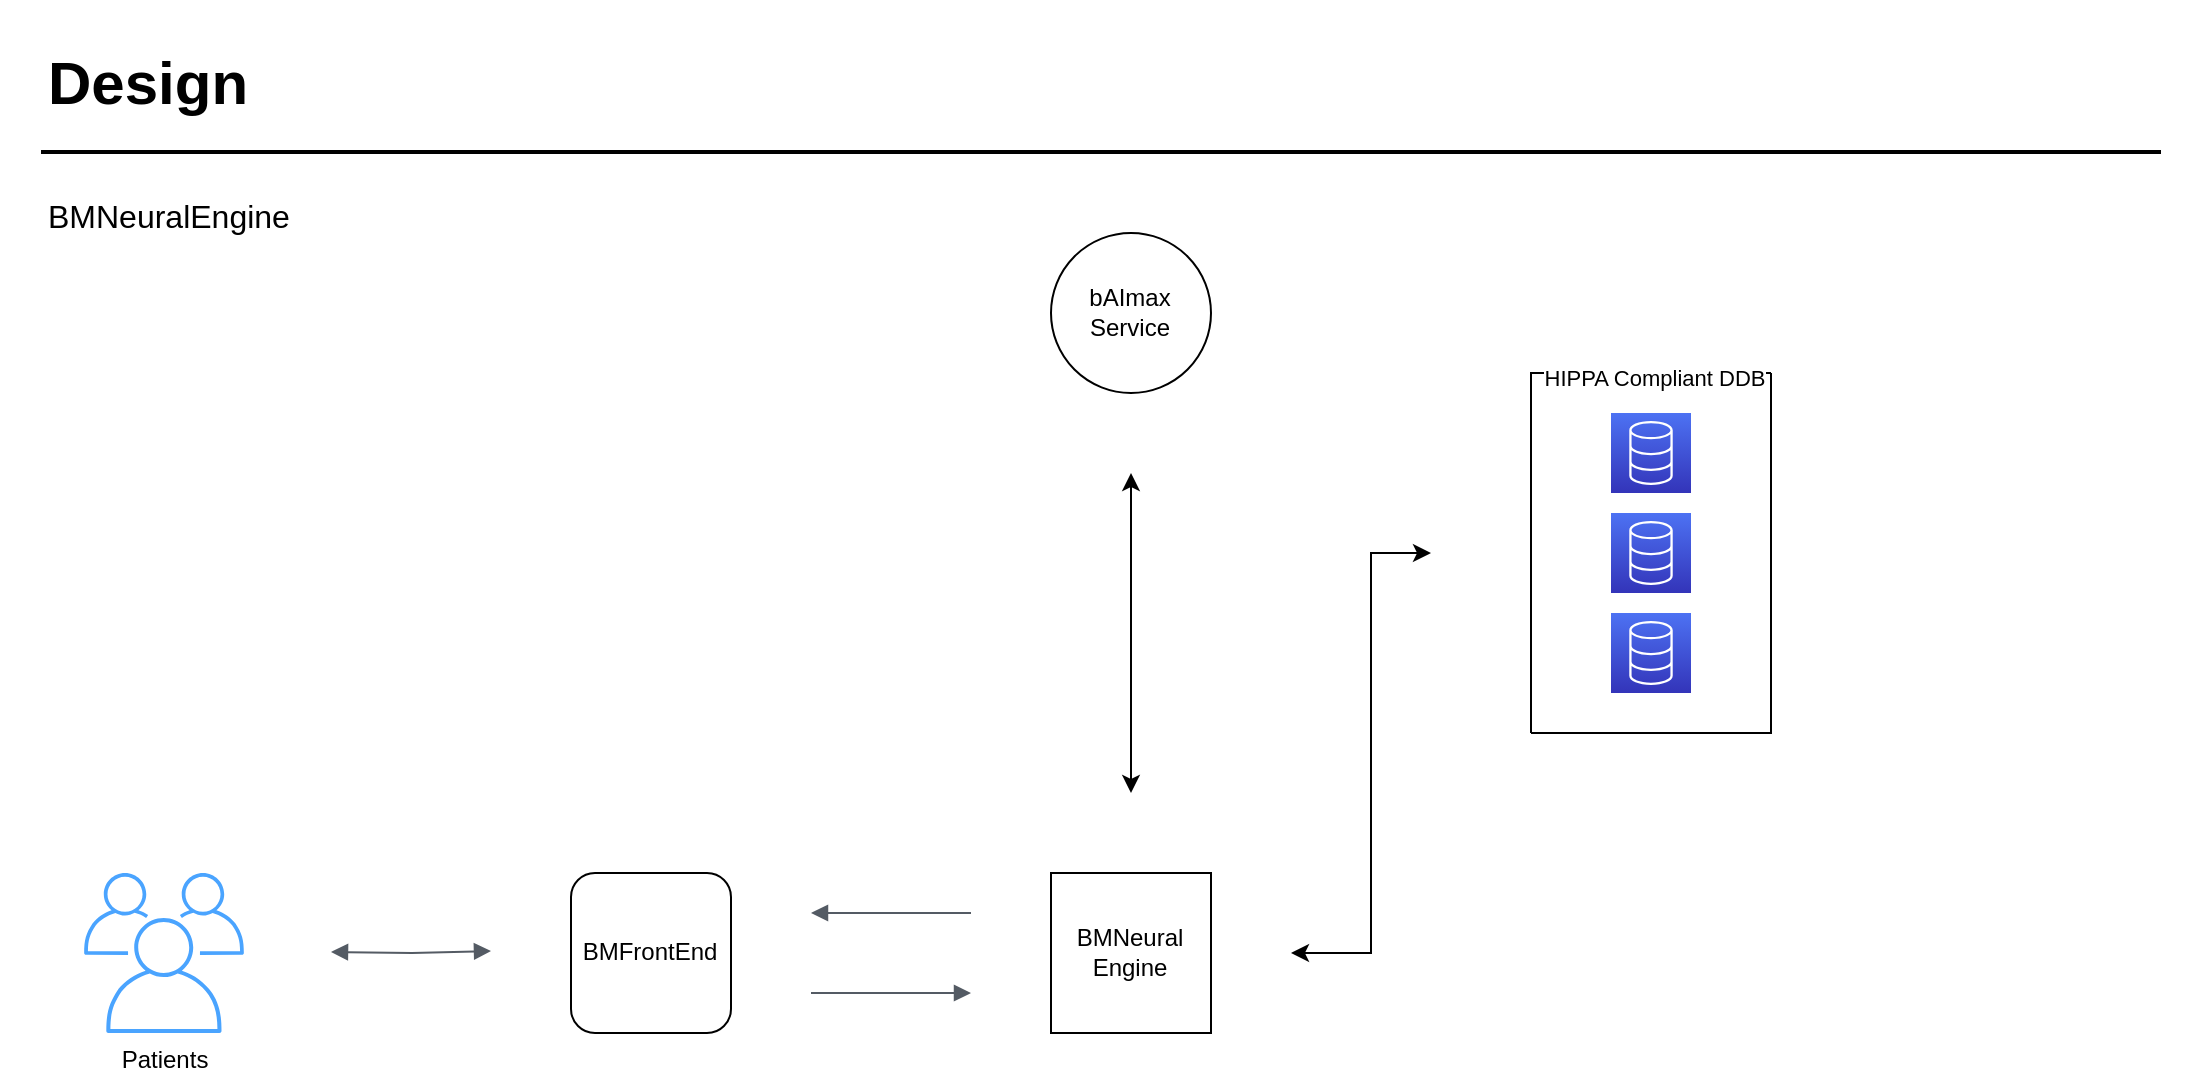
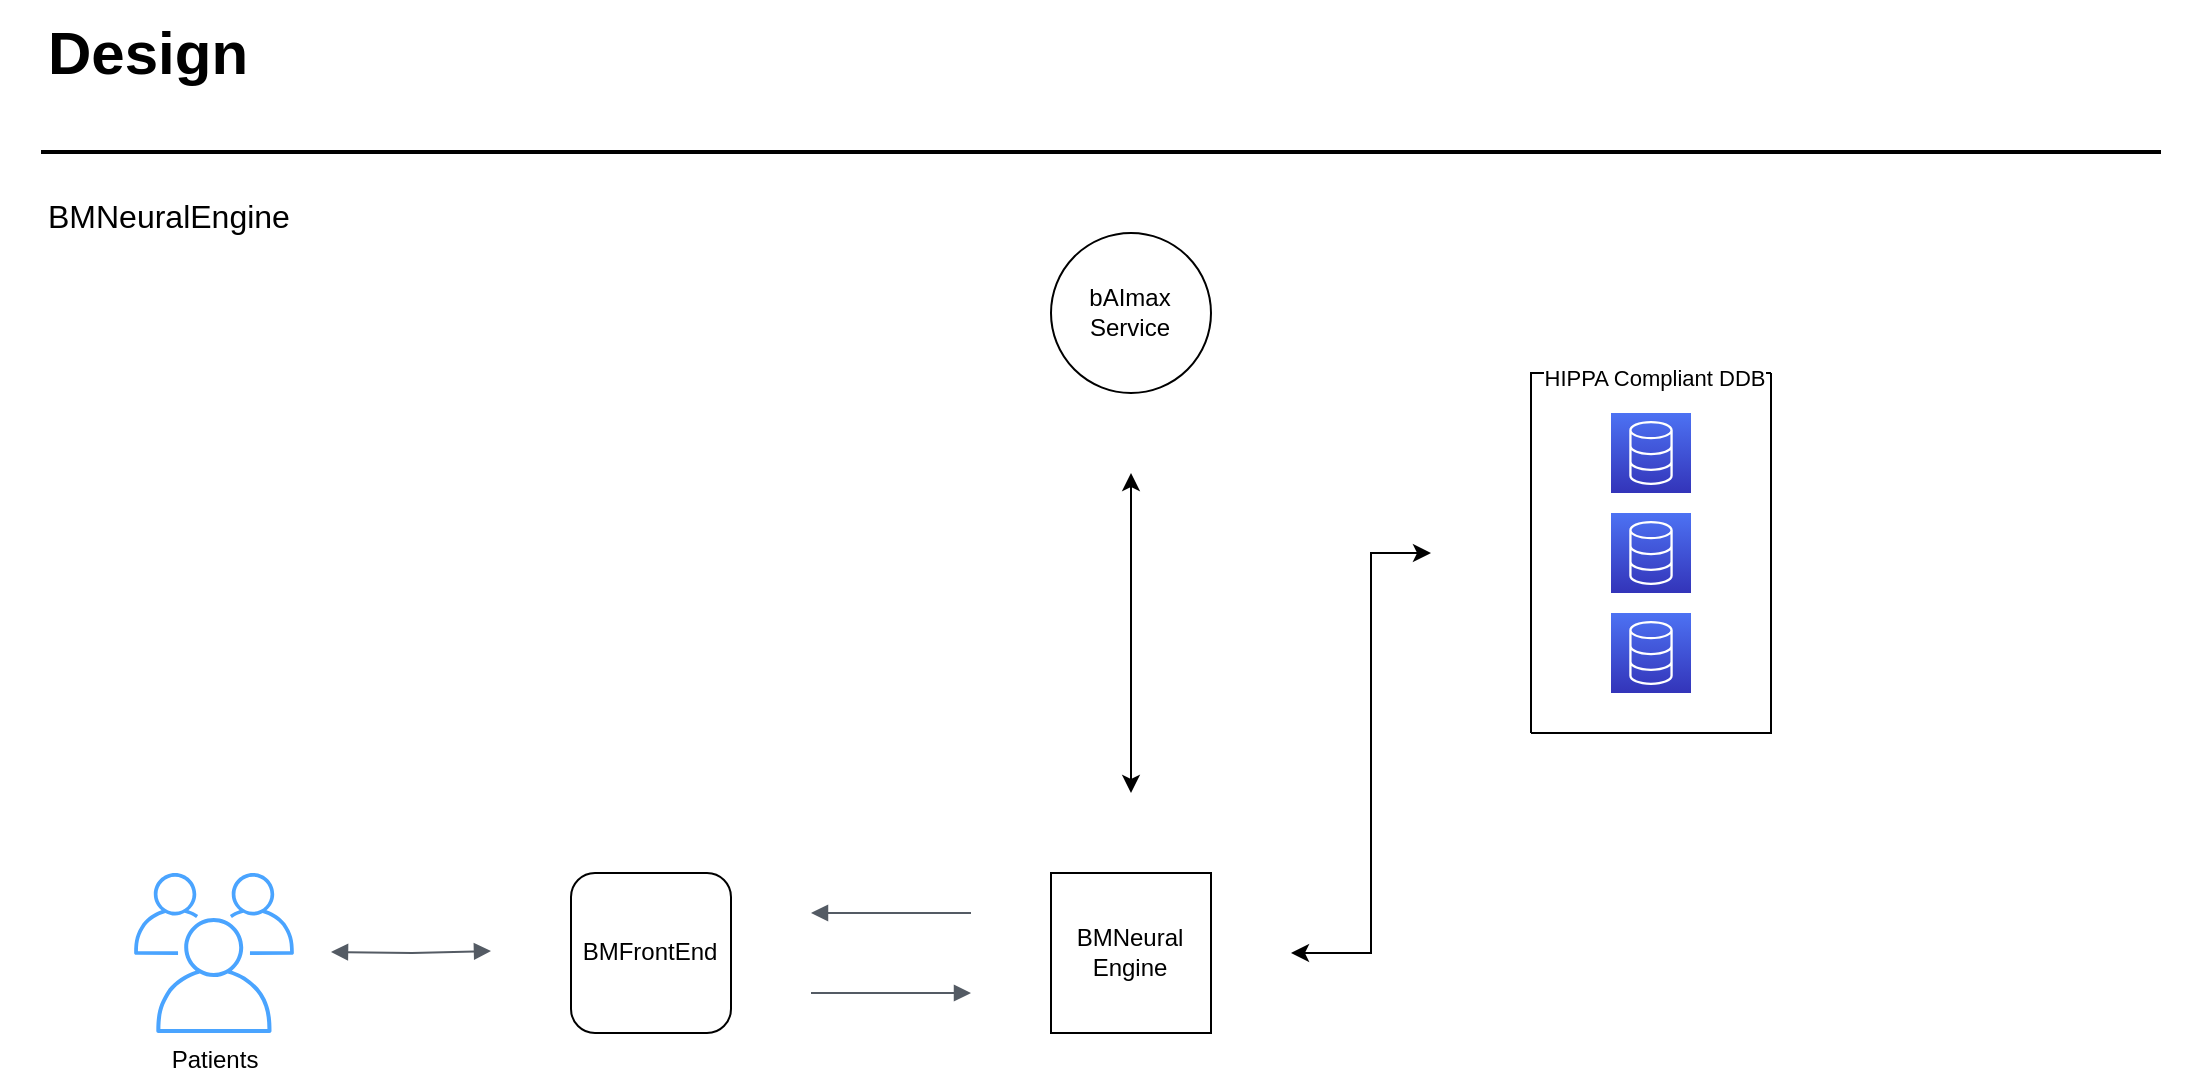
  <mxCell id="0" />
  <mxCell id="1" parent="0" />
- <mxCell id="2" value="Design" style="text;html=1;resizable=0;points=[];autosize=1;align=left;verticalAlign=top;spacingTop=-4;fontSize=30;fontStyle=1" parent="1" vertex="1"><mxGeometry x="21.5" y="20.5" width="120" height="40" as="geometry" /></mxCell>
+ <mxCell id="2" value="Design" style="text;html=1;resizable=0;points=[];autosize=1;align=left;verticalAlign=top;spacingTop=-4;fontSize=30;fontStyle=1" parent="1" vertex="1"><mxGeometry x="21.5" y="5.5" width="120" height="40" as="geometry" /></mxCell>
  <mxCell id="3" value="BMNeuralEngine" style="text;html=1;resizable=0;points=[];autosize=1;align=left;verticalAlign=top;spacingTop=-4;fontSize=16;" parent="1" vertex="1"><mxGeometry x="21.5" y="96" width="150" height="30" as="geometry" /></mxCell>
  <mxCell id="4" value="" style="line;strokeWidth=2;html=1;fontSize=14;" parent="1" vertex="1"><mxGeometry x="20" y="70.5" width="1060" height="10" as="geometry" /></mxCell>
- <mxCell id="5" value="Patients" style="sketch=0;outlineConnect=0;dashed=0;verticalLabelPosition=bottom;verticalAlign=top;align=center;html=1;fontSize=12;fontStyle=0;aspect=fixed;shape=mxgraph.aws4.illustration_users;pointerEvents=1;fillColor=#4AA4FF;" vertex="1" parent="1"><mxGeometry x="41.5" y="436" width="80" height="80" as="geometry" /></mxCell>
+ <mxCell id="5" value="Patients" style="sketch=0;outlineConnect=0;dashed=0;verticalLabelPosition=bottom;verticalAlign=top;align=center;html=1;fontSize=12;fontStyle=0;aspect=fixed;shape=mxgraph.aws4.illustration_users;pointerEvents=1;fillColor=#4AA4FF;" vertex="1" parent="1"><mxGeometry x="66.5" y="436" width="80" height="80" as="geometry" /></mxCell>
  <mxCell id="6" value="" style="edgeStyle=orthogonalEdgeStyle;html=1;endArrow=block;elbow=vertical;startArrow=block;startFill=1;endFill=1;strokeColor=#545B64;rounded=0;" edge="1" parent="1"><mxGeometry width="100" relative="1" as="geometry"><mxPoint x="165" y="475.47" as="sourcePoint" /><mxPoint x="245" y="475" as="targetPoint" /></mxGeometry></mxCell>
  <mxCell id="7" value="BMFrontEnd" style="whiteSpace=wrap;html=1;aspect=fixed;rounded=1;" vertex="1" parent="1"><mxGeometry x="285" y="436" width="80" height="80" as="geometry" /></mxCell>
  <mxCell id="8" value="" style="edgeStyle=orthogonalEdgeStyle;html=1;endArrow=block;elbow=vertical;startArrow=none;endFill=1;strokeColor=#545B64;rounded=0;" edge="1" parent="1"><mxGeometry width="100" relative="1" as="geometry"><mxPoint x="405" y="496" as="sourcePoint" /><mxPoint x="485" y="496" as="targetPoint" /></mxGeometry></mxCell>
  <mxCell id="9" value="BMNeural Engine" style="whiteSpace=wrap;html=1;aspect=fixed;" vertex="1" parent="1"><mxGeometry x="525" y="436" width="80" height="80" as="geometry" /></mxCell>
  <mxCell id="10" value="" style="edgeStyle=orthogonalEdgeStyle;html=1;endArrow=none;elbow=vertical;startArrow=block;startFill=1;strokeColor=#545B64;rounded=0;" edge="1" parent="1"><mxGeometry width="100" relative="1" as="geometry"><mxPoint x="405" y="456" as="sourcePoint" /><mxPoint x="485" y="456" as="targetPoint" /><Array as="points"><mxPoint x="425" y="456" /><mxPoint x="425" y="456" /></Array></mxGeometry></mxCell>
  <mxCell id="11" value="" style="sketch=0;points=[[0,0,0],[0.25,0,0],[0.5,0,0],[0.75,0,0],[1,0,0],[0,1,0],[0.25,1,0],[0.5,1,0],[0.75,1,0],[1,1,0],[0,0.25,0],[0,0.5,0],[0,0.75,0],[1,0.25,0],[1,0.5,0],[1,0.75,0]];outlineConnect=0;fontColor=#232F3E;gradientColor=#4D72F3;gradientDirection=north;fillColor=#3334B9;strokeColor=#ffffff;dashed=0;verticalLabelPosition=bottom;verticalAlign=top;align=center;html=1;fontSize=12;fontStyle=0;aspect=fixed;shape=mxgraph.aws4.resourceIcon;resIcon=mxgraph.aws4.database;" vertex="1" parent="1"><mxGeometry x="805" y="206" width="40" height="40" as="geometry" /></mxCell>
  <mxCell id="12" value="" style="sketch=0;points=[[0,0,0],[0.25,0,0],[0.5,0,0],[0.75,0,0],[1,0,0],[0,1,0],[0.25,1,0],[0.5,1,0],[0.75,1,0],[1,1,0],[0,0.25,0],[0,0.5,0],[0,0.75,0],[1,0.25,0],[1,0.5,0],[1,0.75,0]];outlineConnect=0;fontColor=#232F3E;gradientColor=#4D72F3;gradientDirection=north;fillColor=#3334B9;strokeColor=#ffffff;dashed=0;verticalLabelPosition=bottom;verticalAlign=top;align=center;html=1;fontSize=12;fontStyle=0;aspect=fixed;shape=mxgraph.aws4.resourceIcon;resIcon=mxgraph.aws4.database;" vertex="1" parent="1"><mxGeometry x="805" y="256" width="40" height="40" as="geometry" /></mxCell>
  <mxCell id="13" value="" style="sketch=0;points=[[0,0,0],[0.25,0,0],[0.5,0,0],[0.75,0,0],[1,0,0],[0,1,0],[0.25,1,0],[0.5,1,0],[0.75,1,0],[1,1,0],[0,0.25,0],[0,0.5,0],[0,0.75,0],[1,0.25,0],[1,0.5,0],[1,0.75,0]];outlineConnect=0;fontColor=#232F3E;gradientColor=#4D72F3;gradientDirection=north;fillColor=#3334B9;strokeColor=#ffffff;dashed=0;verticalLabelPosition=bottom;verticalAlign=top;align=center;html=1;fontSize=12;fontStyle=0;aspect=fixed;shape=mxgraph.aws4.resourceIcon;resIcon=mxgraph.aws4.database;" vertex="1" parent="1"><mxGeometry x="805" y="306" width="40" height="40" as="geometry" /></mxCell>
  <mxCell id="14" value="" style="endArrow=none;html=1;rounded=0;" edge="1" parent="1"><mxGeometry width="50" height="50" relative="1" as="geometry"><mxPoint x="765" y="366" as="sourcePoint" /><mxPoint x="885" y="186" as="targetPoint" /><Array as="points"><mxPoint x="885" y="366" /></Array></mxGeometry></mxCell>
  <mxCell id="15" value="" style="endArrow=none;html=1;rounded=0;" edge="1" parent="1"><mxGeometry width="50" height="50" relative="1" as="geometry"><mxPoint x="765" y="366" as="sourcePoint" /><mxPoint x="885" y="186" as="targetPoint" /><Array as="points"><mxPoint x="765" y="186" /></Array></mxGeometry></mxCell>
  <mxCell id="16" value="HIPPA Compliant DDB" style="edgeLabel;html=1;align=center;verticalAlign=middle;resizable=0;points=[];" vertex="1" connectable="0" parent="15"><mxGeometry x="0.617" y="-2" relative="1" as="geometry"><mxPoint x="-2" as="offset" /></mxGeometry></mxCell>
  <mxCell id="17" value="" style="endArrow=classic;startArrow=classic;html=1;rounded=0;" edge="1" parent="1"><mxGeometry width="50" height="50" relative="1" as="geometry"><mxPoint x="645" y="476" as="sourcePoint" /><mxPoint x="715" y="276" as="targetPoint" /><Array as="points"><mxPoint x="685" y="476" /><mxPoint x="685" y="276" /></Array></mxGeometry></mxCell>
  <mxCell id="18" value="" style="endArrow=classic;startArrow=classic;html=1;rounded=0;" edge="1" parent="1"><mxGeometry width="50" height="50" relative="1" as="geometry"><mxPoint x="565" y="396" as="sourcePoint" /><mxPoint x="565" y="236" as="targetPoint" /><Array as="points"><mxPoint x="565" y="316" /></Array></mxGeometry></mxCell>
  <mxCell id="19" value="&lt;div&gt;bAImax&lt;/div&gt;&lt;div&gt;Service&lt;/div&gt;" style="ellipse;whiteSpace=wrap;html=1;aspect=fixed;" vertex="1" parent="1"><mxGeometry x="525" y="116" width="80" height="80" as="geometry" /></mxCell>
